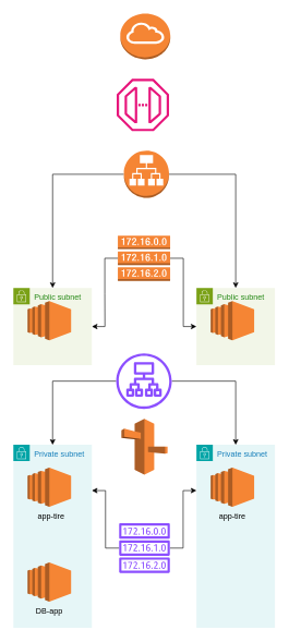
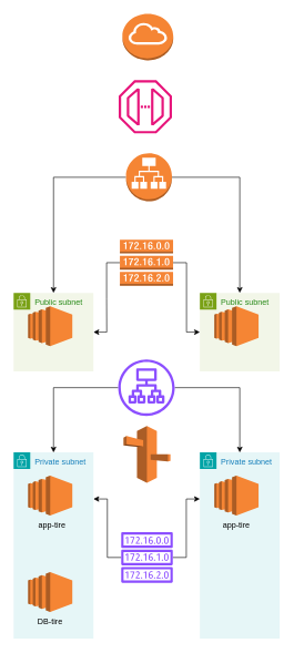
  <mxCell id="0" />
  <mxCell id="1" parent="0" />
  <mxCell id="2" value="Public subnet" style="points=[[0,0],[0.25,0],[0.5,0],[0.75,0],[1,0],[1,0.25],[1,0.5],[1,0.75],[1,1],[0.75,1],[0.5,1],[0.25,1],[0,1],[0,0.75],[0,0.5],[0,0.25]];outlineConnect=0;gradientColor=none;html=1;whiteSpace=wrap;fontSize=12;fontStyle=0;container=1;pointerEvents=0;collapsible=0;recursiveResize=0;shape=mxgraph.aws4.group;grIcon=mxgraph.aws4.group_security_group;grStroke=0;strokeColor=#7AA116;fillColor=#F2F6E8;verticalAlign=top;align=left;spacingLeft=30;fontColor=#248814;dashed=0;" vertex="1" parent="1"><mxGeometry x="20" y="440" width="120" height="118" as="geometry" /></mxCell>
  <mxCell id="3" value="" style="outlineConnect=0;dashed=0;verticalLabelPosition=bottom;verticalAlign=top;align=center;html=1;shape=mxgraph.aws3.ec2;fillColor=#F58534;gradientColor=none;" vertex="1" parent="2"><mxGeometry x="21.75" y="20" width="66.5" height="60" as="geometry" /></mxCell>
  <mxCell id="4" value="Public subnet" style="points=[[0,0],[0.25,0],[0.5,0],[0.75,0],[1,0],[1,0.25],[1,0.5],[1,0.75],[1,1],[0.75,1],[0.5,1],[0.25,1],[0,1],[0,0.75],[0,0.5],[0,0.25]];outlineConnect=0;gradientColor=none;html=1;whiteSpace=wrap;fontSize=12;fontStyle=0;container=1;pointerEvents=0;collapsible=0;recursiveResize=0;shape=mxgraph.aws4.group;grIcon=mxgraph.aws4.group_security_group;grStroke=0;strokeColor=#7AA116;fillColor=#F2F6E8;verticalAlign=top;align=left;spacingLeft=30;fontColor=#248814;dashed=0;" vertex="1" parent="1"><mxGeometry x="300" y="440" width="120" height="118" as="geometry" /></mxCell>
  <mxCell id="5" value="" style="outlineConnect=0;dashed=0;verticalLabelPosition=bottom;verticalAlign=top;align=center;html=1;shape=mxgraph.aws3.ec2;fillColor=#F58534;gradientColor=none;" vertex="1" parent="4"><mxGeometry x="21.75" y="20" width="66.5" height="60" as="geometry" /></mxCell>
  <mxCell id="6" value="Private subnet" style="points=[[0,0],[0.25,0],[0.5,0],[0.75,0],[1,0],[1,0.25],[1,0.5],[1,0.75],[1,1],[0.75,1],[0.5,1],[0.25,1],[0,1],[0,0.75],[0,0.5],[0,0.25]];outlineConnect=0;gradientColor=none;html=1;whiteSpace=wrap;fontSize=12;fontStyle=0;container=1;pointerEvents=0;collapsible=0;recursiveResize=0;shape=mxgraph.aws4.group;grIcon=mxgraph.aws4.group_security_group;grStroke=0;strokeColor=#00A4A6;fillColor=#E6F6F7;verticalAlign=top;align=left;spacingLeft=30;fontColor=#147EBA;dashed=0;" vertex="1" parent="1"><mxGeometry x="20" y="680" width="120" height="280" as="geometry" /></mxCell>
  <mxCell id="7" value="" style="outlineConnect=0;dashed=0;verticalLabelPosition=bottom;verticalAlign=top;align=center;html=1;shape=mxgraph.aws3.ec2;fillColor=#F58534;gradientColor=none;" vertex="1" parent="6"><mxGeometry x="21.75" y="35" width="66.5" height="60" as="geometry" /></mxCell>
  <mxCell id="8" value="" style="outlineConnect=0;dashed=0;verticalLabelPosition=bottom;verticalAlign=top;align=center;html=1;shape=mxgraph.aws3.ec2;fillColor=#F58534;gradientColor=none;" vertex="1" parent="6"><mxGeometry x="21.75" y="180" width="66.5" height="60" as="geometry" /></mxCell>
  <mxCell id="9" value="app-tire" style="text;html=1;strokeColor=none;fillColor=none;align=center;verticalAlign=middle;whiteSpace=wrap;rounded=0;" vertex="1" parent="6"><mxGeometry x="28.25" y="95" width="60" height="30" as="geometry" /></mxCell>
- <mxCell id="10" value="DB-app" style="text;html=1;strokeColor=none;fillColor=none;align=center;verticalAlign=middle;whiteSpace=wrap;rounded=0;" vertex="1" parent="6"><mxGeometry x="25" y="240" width="60" height="30" as="geometry" /></mxCell>
+ <mxCell id="10" value="DB-tire" style="text;html=1;strokeColor=none;fillColor=none;align=center;verticalAlign=middle;whiteSpace=wrap;rounded=0;" vertex="1" parent="6"><mxGeometry x="25" y="240" width="60" height="30" as="geometry" /></mxCell>
  <mxCell id="11" value="Private subnet" style="points=[[0,0],[0.25,0],[0.5,0],[0.75,0],[1,0],[1,0.25],[1,0.5],[1,0.75],[1,1],[0.75,1],[0.5,1],[0.25,1],[0,1],[0,0.75],[0,0.5],[0,0.25]];outlineConnect=0;gradientColor=none;html=1;whiteSpace=wrap;fontSize=12;fontStyle=0;container=1;pointerEvents=0;collapsible=0;recursiveResize=0;shape=mxgraph.aws4.group;grIcon=mxgraph.aws4.group_security_group;grStroke=0;strokeColor=#00A4A6;fillColor=#E6F6F7;verticalAlign=top;align=left;spacingLeft=30;fontColor=#147EBA;dashed=0;" vertex="1" parent="1"><mxGeometry x="300" y="680" width="120" height="280" as="geometry" /></mxCell>
  <mxCell id="12" value="" style="outlineConnect=0;dashed=0;verticalLabelPosition=bottom;verticalAlign=top;align=center;html=1;shape=mxgraph.aws3.ec2;fillColor=#F58534;gradientColor=none;" vertex="1" parent="11"><mxGeometry x="21.75" y="35" width="66.5" height="60" as="geometry" /></mxCell>
  <mxCell id="13" value="app-tire" style="text;html=1;strokeColor=none;fillColor=none;align=center;verticalAlign=middle;whiteSpace=wrap;rounded=0;" vertex="1" parent="11"><mxGeometry x="25" y="95" width="60" height="30" as="geometry" /></mxCell>
  <mxCell id="14" style="edgeStyle=orthogonalEdgeStyle;rounded=0;orthogonalLoop=1;jettySize=auto;html=1;entryX=1;entryY=0.5;entryDx=0;entryDy=0;" edge="1" parent="1" source="16" target="2"><mxGeometry relative="1" as="geometry" /></mxCell>
  <mxCell id="15" style="edgeStyle=orthogonalEdgeStyle;rounded=0;orthogonalLoop=1;jettySize=auto;html=1;entryX=0;entryY=0.5;entryDx=0;entryDy=0;" edge="1" parent="1" source="16" target="4"><mxGeometry relative="1" as="geometry" /></mxCell>
  <mxCell id="16" value="" style="outlineConnect=0;dashed=0;verticalLabelPosition=bottom;verticalAlign=top;align=center;html=1;shape=mxgraph.aws3.route_table;fillColor=#F58536;gradientColor=none;" vertex="1" parent="1"><mxGeometry x="179.75" y="360" width="80" height="69" as="geometry" /></mxCell>
  <mxCell id="17" style="edgeStyle=orthogonalEdgeStyle;rounded=0;orthogonalLoop=1;jettySize=auto;html=1;entryX=1;entryY=0.25;entryDx=0;entryDy=0;" edge="1" parent="1" source="19" target="6"><mxGeometry relative="1" as="geometry" /></mxCell>
  <mxCell id="18" style="edgeStyle=orthogonalEdgeStyle;rounded=0;orthogonalLoop=1;jettySize=auto;html=1;entryX=0;entryY=0.25;entryDx=0;entryDy=0;" edge="1" parent="1" source="19" target="11"><mxGeometry relative="1" as="geometry" /></mxCell>
  <mxCell id="19" value="" style="sketch=0;outlineConnect=0;fontColor=#232F3E;gradientColor=none;fillColor=#8C4FFF;strokeColor=none;dashed=0;verticalLabelPosition=bottom;verticalAlign=top;align=center;html=1;fontSize=12;fontStyle=0;aspect=fixed;pointerEvents=1;shape=mxgraph.aws4.route_table;" vertex="1" parent="1"><mxGeometry x="181.5" y="800" width="78" height="76" as="geometry" /></mxCell>
  <mxCell id="20" value="" style="outlineConnect=0;dashed=0;verticalLabelPosition=bottom;verticalAlign=top;align=center;html=1;shape=mxgraph.aws3.internet_gateway;fillColor=#F58534;gradientColor=none;" vertex="1" parent="1"><mxGeometry x="183.5" y="20" width="76.5" height="70" as="geometry" /></mxCell>
  <mxCell id="21" value="" style="sketch=0;outlineConnect=0;fontColor=#232F3E;gradientColor=none;fillColor=#E7157B;strokeColor=none;dashed=0;verticalLabelPosition=bottom;verticalAlign=top;align=center;html=1;fontSize=12;fontStyle=0;aspect=fixed;pointerEvents=1;shape=mxgraph.aws4.endpoint;" vertex="1" parent="1"><mxGeometry x="178" y="120" width="80" height="80" as="geometry" /></mxCell>
  <mxCell id="22" style="edgeStyle=orthogonalEdgeStyle;rounded=0;orthogonalLoop=1;jettySize=auto;html=1;entryX=0.5;entryY=0;entryDx=0;entryDy=0;" edge="1" parent="1" source="24" target="2"><mxGeometry relative="1" as="geometry" /></mxCell>
  <mxCell id="23" style="edgeStyle=orthogonalEdgeStyle;rounded=0;orthogonalLoop=1;jettySize=auto;html=1;entryX=0.5;entryY=0;entryDx=0;entryDy=0;" edge="1" parent="1" source="24" target="4"><mxGeometry relative="1" as="geometry" /></mxCell>
  <mxCell id="24" value="" style="outlineConnect=0;dashed=0;verticalLabelPosition=bottom;verticalAlign=top;align=center;html=1;shape=mxgraph.aws3.application_load_balancer;fillColor=#F58534;gradientColor=none;" vertex="1" parent="1"><mxGeometry x="189" y="230" width="69" height="72" as="geometry" /></mxCell>
  <mxCell id="25" style="edgeStyle=orthogonalEdgeStyle;rounded=0;orthogonalLoop=1;jettySize=auto;html=1;" edge="1" parent="1" source="27" target="11"><mxGeometry relative="1" as="geometry" /></mxCell>
  <mxCell id="26" style="edgeStyle=orthogonalEdgeStyle;rounded=0;orthogonalLoop=1;jettySize=auto;html=1;entryX=0.5;entryY=0;entryDx=0;entryDy=0;" edge="1" parent="1" source="27" target="6"><mxGeometry relative="1" as="geometry" /></mxCell>
  <mxCell id="27" value="" style="sketch=0;outlineConnect=0;fontColor=#232F3E;gradientColor=none;fillColor=#8C4FFF;strokeColor=none;dashed=0;verticalLabelPosition=bottom;verticalAlign=top;align=center;html=1;fontSize=12;fontStyle=0;aspect=fixed;pointerEvents=1;shape=mxgraph.aws4.application_load_balancer;" vertex="1" parent="1"><mxGeometry x="177.25" y="540" width="85" height="85" as="geometry" /></mxCell>
  <mxCell id="28" value="" style="outlineConnect=0;dashed=0;verticalLabelPosition=bottom;verticalAlign=top;align=center;html=1;shape=mxgraph.aws3.route_53;fillColor=#F58536;gradientColor=none;" vertex="1" parent="1"><mxGeometry x="185.25" y="640" width="70.5" height="85.5" as="geometry" /></mxCell>
